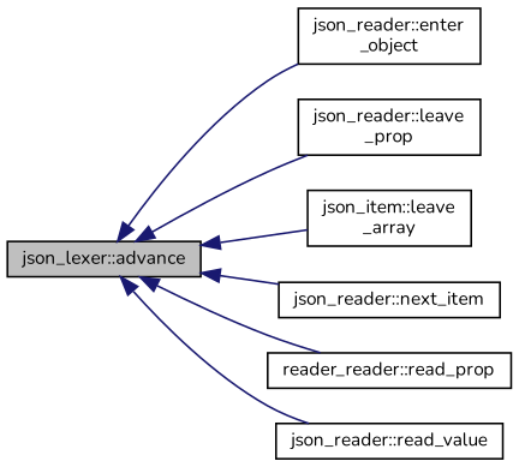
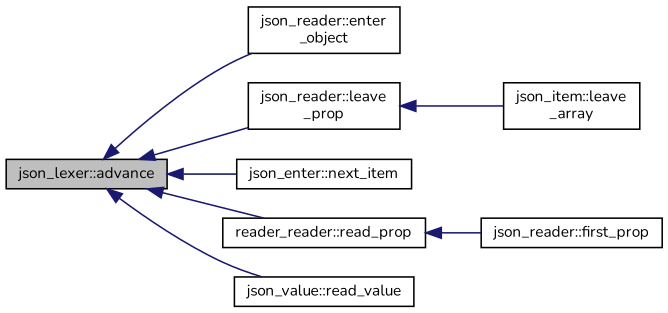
  digraph {
    fontname=Nunito
    rankdir=LR
    node [color=black fillcolor=white fontname=Nunito fontsize=10 shape=record style=filled]
    edge [color=midnightblue dir=back fontname=Nunito fontsize=10 labelfontname=Helvetica labelfontsize=10 style=solid]
    n1 [fillcolor=grey75 fontcolor=black height=0.2 label="json_lexer::advance" width=0.4]
    n2 [height=0.2 label="json_reader::enter\l_object" width=0.4]
    n3 [height=0.2 label="json_reader::leave\l_prop" width=0.4]
    n4 [height=0.2 label="json_item::leave\l_array" width=0.4]
-   n5 [height=0.2 label="json_reader::next_item" width=0.4]
+   n5 [height=0.2 label="json_enter::next_item" width=0.4]
    n6 [height=0.2 label="reader_reader::read_prop" width=0.4]
-   n7 [height=0.2 label="json_reader::read_value" width=0.4]
+   n7 [height=0.2 label="json_value::read_value" width=0.4]
+   n8 [height=0.2 label="json_reader::first_prop" width=0.4]
    n1 -> n2
    n1 -> n3
-   n1 -> n4
+   n3 -> n4
    n1 -> n5
    n1 -> n6
    n1 -> n7
+   n6 -> n8
  }
